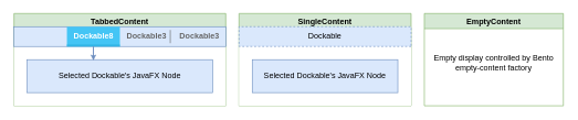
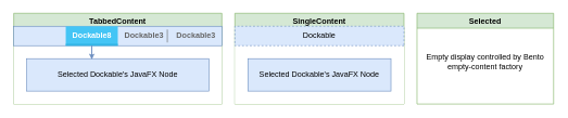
  <mxCell id="0" />
  <mxCell id="1" parent="0" />
  <mxCell id="2" value="Empty display controlled by Bento empty-content factory" style="rounded=0;whiteSpace=wrap;html=1;strokeColor=none;" vertex="1" parent="1"><mxGeometry x="640" y="30" width="210" height="130" as="geometry" /></mxCell>
  <mxCell id="3" value="TabbedContent" style="swimlane;whiteSpace=wrap;html=1;startSize=23;fillColor=#d5e8d4;strokeColor=#82b366;" parent="1" vertex="1"><mxGeometry x="20" y="20" width="320" height="140" as="geometry" /></mxCell>
  <mxCell id="4" value="" style="rounded=0;whiteSpace=wrap;html=1;strokeColor=none;" parent="3" vertex="1"><mxGeometry y="50" width="320" height="90" as="geometry" /></mxCell>
  <mxCell id="5" value="" style="strokeWidth=1;html=1;shadow=0;dashed=0;shape=mxgraph.android.rrect;rSize=0;fillColor=#dae8fc;strokeColor=#6c8ebf;" parent="3" vertex="1"><mxGeometry y="20" width="320" height="30" as="geometry" /></mxCell>
  <mxCell id="6" value="Dockable8" style="strokeWidth=1;html=1;shadow=0;dashed=0;shape=mxgraph.android.rrect;rSize=0;fontStyle=1;fillColor=#44c5f5;strokeColor=none;fontColor=#ffffff;" parent="5" vertex="1"><mxGeometry x="80" width="80" height="30" as="geometry" /></mxCell>
  <mxCell id="7" value="" style="strokeWidth=1;html=1;shadow=0;dashed=0;shape=mxgraph.android.rrect;rSize=0;fillColor=#33b5e5;strokeColor=none;" parent="6" vertex="1"><mxGeometry y="27" width="80" height="3" as="geometry" /></mxCell>
  <mxCell id="8" value="Dockable3" style="strokeWidth=1;html=1;shadow=0;dashed=0;shape=mxgraph.android.anchor;fontStyle=1;fontColor=#666666;" parent="5" vertex="1"><mxGeometry x="160" width="80" height="30" as="geometry" /></mxCell>
  <mxCell id="9" value="Dockable3" style="strokeWidth=1;html=1;shadow=0;dashed=0;shape=mxgraph.android.anchor;fontStyle=1;fontColor=#666666;" parent="5" vertex="1"><mxGeometry x="240" width="80" height="30" as="geometry" /></mxCell>
  <mxCell id="10" value="" style="shape=line;strokeColor=#666666;direction=south;" parent="5" vertex="1"><mxGeometry x="227.459" y="5" width="17.297" height="20" as="geometry" /></mxCell>
  <mxCell id="11" value="Selected Dockable's JavaFX Node" style="rounded=0;whiteSpace=wrap;html=1;direction=west;horizontal=1;fillColor=#dae8fc;strokeColor=#6c8ebf;" parent="3" vertex="1"><mxGeometry x="20" y="70" width="280" height="50" as="geometry" /></mxCell>
  <mxCell id="12" style="edgeStyle=orthogonalEdgeStyle;rounded=0;orthogonalLoop=1;jettySize=auto;html=1;entryX=0.643;entryY=0.98;entryDx=0;entryDy=0;entryPerimeter=0;fillColor=#dae8fc;strokeColor=#6c8ebf;" parent="3" source="6" target="11" edge="1"><mxGeometry relative="1" as="geometry" /></mxCell>
  <mxCell id="13" value="SingleContent" style="swimlane;whiteSpace=wrap;html=1;startSize=23;fillColor=#d5e8d4;strokeColor=#82b366;" vertex="1" parent="1"><mxGeometry x="360" y="20" width="260" height="140" as="geometry" /></mxCell>
  <mxCell id="14" style="edgeStyle=orthogonalEdgeStyle;rounded=0;orthogonalLoop=1;jettySize=auto;html=1;exitX=0.5;exitY=0;exitDx=0;exitDy=0;entryX=0.5;entryY=1;entryDx=0;entryDy=0;" edge="1" parent="13" source="15" target="16"><mxGeometry relative="1" as="geometry" /></mxCell>
  <mxCell id="15" value="" style="rounded=0;whiteSpace=wrap;html=1;strokeColor=none;" vertex="1" parent="13"><mxGeometry y="50" width="260" height="90" as="geometry" /></mxCell>
  <mxCell id="16" value="Selected Dockable's JavaFX Node" style="rounded=0;whiteSpace=wrap;html=1;direction=west;horizontal=1;fillColor=#dae8fc;strokeColor=#6c8ebf;" vertex="1" parent="13"><mxGeometry x="20" y="70" width="220" height="50" as="geometry" /></mxCell>
  <mxCell id="17" value="Dockable" style="rounded=0;whiteSpace=wrap;html=1;direction=west;horizontal=1;fillColor=#dae8fc;strokeColor=#6c8ebf;dashed=1;" vertex="1" parent="13"><mxGeometry y="20" width="260" height="30" as="geometry" /></mxCell>
- <mxCell id="18" value="EmptyContent" style="swimlane;whiteSpace=wrap;html=1;startSize=23;fillColor=#d5e8d4;strokeColor=#82b366;" vertex="1" parent="1"><mxGeometry x="640" y="20" width="210" height="140" as="geometry" /></mxCell>
+ <mxCell id="18" value="Selected" style="swimlane;whiteSpace=wrap;html=1;startSize=23;fillColor=#d5e8d4;strokeColor=#82b366;" vertex="1" parent="1"><mxGeometry x="640" y="20" width="210" height="140" as="geometry" /></mxCell>
